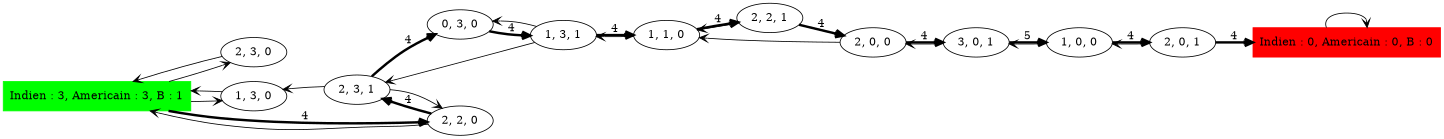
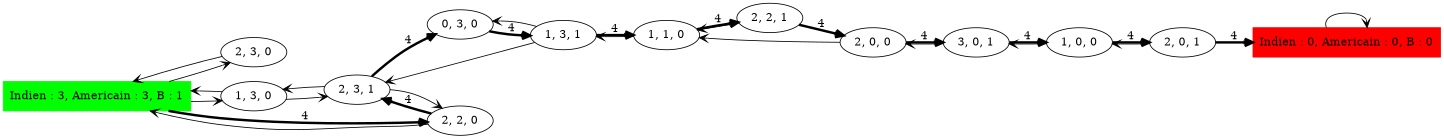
  digraph {
    rankdir=LR
    edge [arrowhead=open]
    n1 [color=green label="Indien : 3, Americain : 3, B : 1" shape=box style=filled]
    "2, 3, 0"
    "1, 3, 0"
    "2, 2, 0"
    "2, 3, 1"
    n6 [color=red label="Indien : 0, Americain : 0, B : 0" shape=box style=filled]
    "0, 3, 0"
    "1, 3, 1"
    "1, 1, 0"
    "2, 2, 1"
    "2, 0, 0"
    "3, 0, 1"
    "1, 0, 0"
    "2, 0, 1"
    n1 -> "2, 3, 0"
    n1 -> "1, 3, 0"
    n1 -> "2, 2, 0" [label=4 penwidth=3]
    "2, 3, 0" -> n1
    "1, 3, 0" -> n1
+   "1, 3, 0" -> "2, 3, 1"
    "2, 2, 0" -> n1
    "2, 2, 0" -> "2, 3, 1" [label=4 penwidth=3]
    "2, 3, 1" -> "1, 3, 0"
    "2, 3, 1" -> "2, 2, 0"
    "2, 3, 1" -> "0, 3, 0" [label=4 penwidth=3]
    n6 -> n6
    "0, 3, 0" -> "1, 3, 1" [label=4 penwidth=3]
    "1, 3, 1" -> "2, 3, 1"
    "1, 3, 1" -> "0, 3, 0"
    "1, 3, 1" -> "1, 1, 0" [label=4 penwidth=3]
    "1, 1, 0" -> "1, 3, 1"
    "1, 1, 0" -> "2, 2, 1" [label=4 penwidth=3]
    "2, 2, 1" -> "1, 1, 0"
    "2, 2, 1" -> "2, 0, 0" [label=4 penwidth=3]
    "2, 0, 0" -> "1, 1, 0"
    "2, 0, 0" -> "3, 0, 1" [label=4 penwidth=3]
    "3, 0, 1" -> "2, 0, 0"
-   "3, 0, 1" -> "1, 0, 0" [label=5 penwidth=3]
+   "3, 0, 1" -> "1, 0, 0" [label=4 penwidth=3]
    "1, 0, 0" -> "3, 0, 1"
    "1, 0, 0" -> "2, 0, 1" [label=4 penwidth=3]
    "2, 0, 1" -> n6 [label=4 penwidth=3]
    "2, 0, 1" -> "1, 0, 0"
  }
